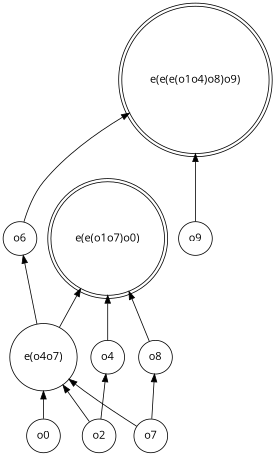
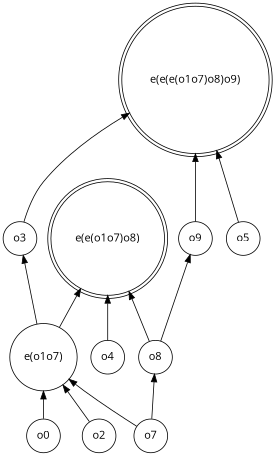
  strict digraph {
    fontname="Open Sans"
    rankdir=BT
    node [fontname="Open Sans" shape=circle]
    edge [fontname="Open Sans"]
-   "e(e(o1o7)o8)" [shape=doublecircle label="e(e(o1o7)o0)"]
+   "e(e(o1o7)o8)" [shape=doublecircle]
    o4
-   "e(e(e(o1o7)o8)o9)" [shape=doublecircle label="e(e(e(o1o4)o8)o9)"]
-   o6
+   "e(e(e(o1o7)o8)o9)" [shape=doublecircle]
+   o6 [label=o3]
    o9
    n6 [label=o0]
-   "e(o1o7)" [label="e(o4o7)"]
+   "e(o1o7)"
    o7
    o8
    o2
+   o5
    o4 -> "e(e(o1o7)o8)"
    o6 -> "e(e(e(o1o7)o8)o9)"
    o9 -> "e(e(e(o1o7)o8)o9)"
    n6 -> "e(o1o7)"
    "e(o1o7)" -> "e(e(o1o7)o8)"
    "e(o1o7)" -> o6
    o7 -> "e(o1o7)"
    o7 -> o8
    o8 -> "e(e(o1o7)o8)"
-   o2 -> o4
+   o8 -> o9
    o2 -> "e(o1o7)"
+   o5 -> "e(e(e(o1o7)o8)o9)"
  }
